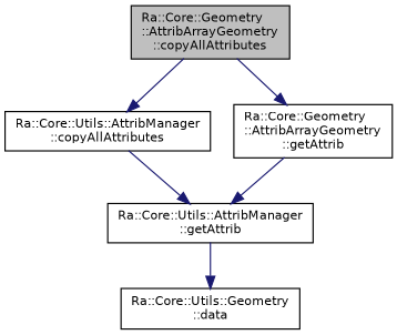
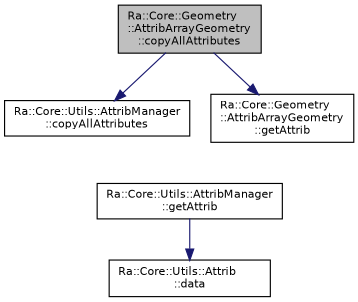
  digraph {
    rankdir=TB
    node [color=black fillcolor=white fontname=Helvetica fontsize=10 shape=record style=filled]
    edge [color=midnightblue fontname=Helvetica fontsize=10 labelfontname=Helvetica labelfontsize=10 style=solid]
    n1 [fillcolor=grey75 fontcolor=black height=0.2 label="Ra::Core::Geometry\l::AttribArrayGeometry\l::copyAllAttributes" width=0.4]
    n2 [height=0.2 label="Ra::Core::Utils::AttribManager\l::copyAllAttributes" width=0.4]
    n3 [height=0.2 label="Ra::Core::Geometry\l::AttribArrayGeometry\l::getAttrib" width=0.4]
    n4 [height=0.2 label="Ra::Core::Utils::AttribManager\l::getAttrib" width=0.4]
-   n5 [height=0.2 label="Ra::Core::Utils::Geometry\l::data" width=0.4]
+   n5 [height=0.2 label="Ra::Core::Utils::Attrib\l::data" width=0.4]
    n1 -> n2
    n1 -> n3
-   n2 -> n4
-   n3 -> n4
    n4 -> n5
  }
